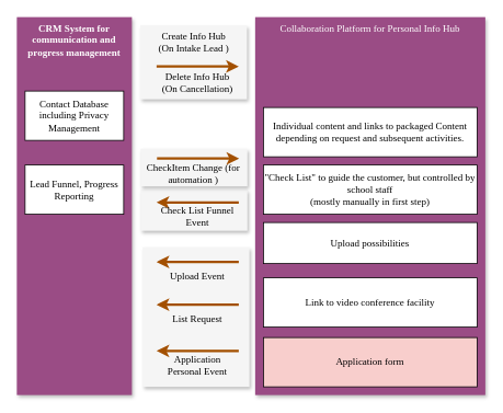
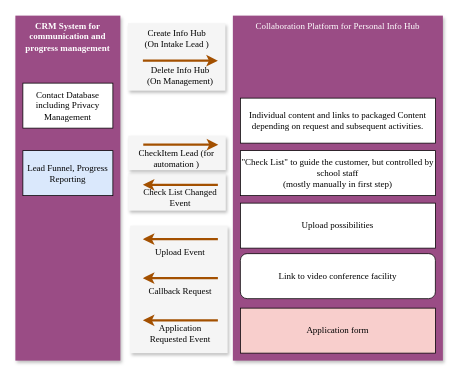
  <mxCell id="0" />
  <mxCell id="1" parent="0" />
  <mxCell id="2" value="" style="rounded=0;whiteSpace=wrap;html=1;shadow=1;fillColor=#f5f5f5;fontFamily=Comic Sans MS;fontColor=#333333;strokeColor=none;" parent="1" vertex="1"><mxGeometry x="173" y="300" width="130" height="170" as="geometry" /></mxCell>
  <mxCell id="3" value="" style="rounded=0;whiteSpace=wrap;html=1;shadow=1;fillColor=#f5f5f5;fontFamily=Comic Sans MS;fontColor=#333333;strokeColor=none;" parent="1" vertex="1"><mxGeometry x="170.5" y="230" width="130" height="50" as="geometry" /></mxCell>
  <mxCell id="4" value="" style="rounded=0;whiteSpace=wrap;html=1;shadow=1;fillColor=#f5f5f5;fontFamily=Comic Sans MS;fontColor=#333333;strokeColor=none;" parent="1" vertex="1"><mxGeometry x="170" y="30" width="130" height="90" as="geometry" /></mxCell>
  <mxCell id="5" value="CRM System for communication and progress management" style="rounded=0;whiteSpace=wrap;html=1;horizontal=1;verticalAlign=top;shadow=1;fillColor=#9a4c85;fontColor=#FFFFFF;fontStyle=1;strokeColor=none;fontFamily=Comic Sans MS;" parent="1" vertex="1"><mxGeometry x="20" y="20" width="140" height="460" as="geometry" /></mxCell>
  <mxCell id="6" value="Collaboration Platform for Personal Info Hub" style="rounded=0;whiteSpace=wrap;html=1;verticalAlign=top;shadow=1;fontColor=#FFFFFF;fillColor=#9a4c85;strokeColor=none;fontFamily=Comic Sans MS;" parent="1" vertex="1"><mxGeometry x="310" y="20" width="280" height="460" as="geometry" /></mxCell>
  <mxCell id="7" value="Individual content and links to packaged Content depending on request and subsequent activities." style="rounded=0;whiteSpace=wrap;html=1;fontFamily=Comic Sans MS;comic=0;" parent="1" vertex="1"><mxGeometry x="320" y="130" width="260" height="60" as="geometry" /></mxCell>
  <mxCell id="8" value="Application form" style="rounded=0;whiteSpace=wrap;html=1;fontFamily=Comic Sans MS;fillColor=#f8cecc;" parent="1" vertex="1"><mxGeometry x="320" y="410" width="260" height="60" as="geometry" /></mxCell>
  <mxCell id="9" value="&quot;Check List&quot; to guide the customer, but controlled by school staff &lt;br&gt;(mostly manually in first step)" style="rounded=0;whiteSpace=wrap;html=1;fontFamily=Comic Sans MS;" parent="1" vertex="1"><mxGeometry x="320" y="200" width="260" height="60" as="geometry" /></mxCell>
  <mxCell id="10" value="Contact Database including Privacy Management" style="rounded=0;whiteSpace=wrap;html=1;fontFamily=Comic Sans MS;" parent="1" vertex="1"><mxGeometry x="30" y="110" width="120" height="60" as="geometry" /></mxCell>
- <mxCell id="11" value="Lead Funnel, Progress Reporting" style="rounded=0;whiteSpace=wrap;html=1;fontFamily=Comic Sans MS;" parent="1" vertex="1"><mxGeometry x="30" y="200" width="120" height="60" as="geometry" /></mxCell>
- <mxCell id="12" value="Upload possibilities" style="rounded=0;whiteSpace=wrap;html=1;fontFamily=Comic Sans MS;" parent="1" vertex="1"><mxGeometry x="320" y="270" width="260" height="50" as="geometry" /></mxCell>
- <mxCell id="13" value="Link to video conference facility" style="rounded=0;whiteSpace=wrap;html=1;fontFamily=Comic Sans MS;" parent="1" vertex="1"><mxGeometry x="320" y="337.34" width="260" height="60" as="geometry" /></mxCell>
+ <mxCell id="11" value="Lead Funnel, Progress Reporting" style="rounded=0;whiteSpace=wrap;html=1;fontFamily=Comic Sans MS;fillColor=#dae8fc;" parent="1" vertex="1"><mxGeometry x="30" y="200" width="120" height="60" as="geometry" /></mxCell>
+ <mxCell id="12" value="Upload possibilities" style="rounded=0;whiteSpace=wrap;html=1;fontFamily=Comic Sans MS;" parent="1" vertex="1"><mxGeometry x="320" y="270" width="260" height="60" as="geometry" /></mxCell>
+ <mxCell id="13" value="Link to video conference facility" style="whiteSpace=wrap;html=1;fontFamily=Comic Sans MS;rounded=1;" parent="1" vertex="1"><mxGeometry x="320" y="337.34" width="260" height="60" as="geometry" /></mxCell>
  <mxCell id="14" value="" style="endArrow=classic;html=1;strokeColor=#A35000;strokeWidth=3;fontFamily=Comic Sans MS;" parent="1" edge="1"><mxGeometry width="50" height="50" relative="1" as="geometry"><mxPoint x="190" y="80" as="sourcePoint" /><mxPoint x="290" y="80" as="targetPoint" /></mxGeometry></mxCell>
  <mxCell id="15" value="Create Info Hub&lt;br&gt;(On Intake Lead )" style="text;html=1;strokeColor=none;fillColor=none;align=center;verticalAlign=middle;whiteSpace=wrap;rounded=0;fontFamily=Comic Sans MS;" parent="1" vertex="1"><mxGeometry x="173" y="40" width="125" height="20" as="geometry" /></mxCell>
  <mxCell id="16" value="" style="endArrow=classic;html=1;strokeColor=#A35000;strokeWidth=3;fontFamily=Comic Sans MS;" parent="1" edge="1"><mxGeometry width="50" height="50" relative="1" as="geometry"><mxPoint x="290" y="245.66" as="sourcePoint" /><mxPoint x="190" y="245.66" as="targetPoint" /></mxGeometry></mxCell>
- <mxCell id="17" value="Check List Funnel Event" style="text;html=1;strokeColor=none;fillColor=none;align=center;verticalAlign=middle;whiteSpace=wrap;rounded=0;fontFamily=Comic Sans MS;" parent="1" vertex="1"><mxGeometry x="190" y="252" width="100" height="20" as="geometry" /></mxCell>
+ <mxCell id="17" value="Check List Changed Event" style="text;html=1;strokeColor=none;fillColor=none;align=center;verticalAlign=middle;whiteSpace=wrap;rounded=0;fontFamily=Comic Sans MS;" parent="1" vertex="1"><mxGeometry x="190" y="252" width="100" height="20" as="geometry" /></mxCell>
  <mxCell id="18" value="" style="endArrow=classic;html=1;strokeColor=#A35000;strokeWidth=3;fontFamily=Comic Sans MS;" parent="1" edge="1"><mxGeometry width="50" height="50" relative="1" as="geometry"><mxPoint x="290" y="318" as="sourcePoint" /><mxPoint x="190" y="318" as="targetPoint" /></mxGeometry></mxCell>
  <mxCell id="19" value="Upload Event" style="text;html=1;strokeColor=none;fillColor=none;align=center;verticalAlign=middle;whiteSpace=wrap;rounded=0;fontFamily=Comic Sans MS;" parent="1" vertex="1"><mxGeometry x="190" y="325.34" width="100" height="20" as="geometry" /></mxCell>
  <mxCell id="20" value="" style="endArrow=classic;html=1;strokeColor=#A35000;strokeWidth=3;fontFamily=Comic Sans MS;" parent="1" edge="1"><mxGeometry width="50" height="50" relative="1" as="geometry"><mxPoint x="290" y="370" as="sourcePoint" /><mxPoint x="190" y="370" as="targetPoint" /></mxGeometry></mxCell>
- <mxCell id="21" value="List Request" style="text;html=1;strokeColor=none;fillColor=none;align=center;verticalAlign=middle;whiteSpace=wrap;rounded=0;fontFamily=Comic Sans MS;" parent="1" vertex="1"><mxGeometry x="190" y="377.34" width="100" height="20" as="geometry" /></mxCell>
+ <mxCell id="21" value="Callback Request" style="text;html=1;strokeColor=none;fillColor=none;align=center;verticalAlign=middle;whiteSpace=wrap;rounded=0;fontFamily=Comic Sans MS;" parent="1" vertex="1"><mxGeometry x="190" y="377.34" width="100" height="20" as="geometry" /></mxCell>
  <mxCell id="22" value="" style="endArrow=classic;html=1;strokeColor=#A35000;strokeWidth=3;fontFamily=Comic Sans MS;" parent="1" edge="1"><mxGeometry width="50" height="50" relative="1" as="geometry"><mxPoint x="290" y="426.33" as="sourcePoint" /><mxPoint x="190" y="426.33" as="targetPoint" /></mxGeometry></mxCell>
- <mxCell id="23" value="Application Personal Event" style="text;html=1;strokeColor=none;fillColor=none;align=center;verticalAlign=middle;whiteSpace=wrap;rounded=0;fontFamily=Comic Sans MS;" parent="1" vertex="1"><mxGeometry x="190" y="433.67" width="100" height="20" as="geometry" /></mxCell>
- <mxCell id="24" value="Delete Info Hub&lt;br&gt;(On Cancellation)" style="text;html=1;strokeColor=none;fillColor=none;align=center;verticalAlign=middle;whiteSpace=wrap;rounded=0;fontFamily=Comic Sans MS;" parent="1" vertex="1"><mxGeometry x="190" y="90" width="100" height="20" as="geometry" /></mxCell>
+ <mxCell id="23" value="Application Requested Event" style="text;html=1;strokeColor=none;fillColor=none;align=center;verticalAlign=middle;whiteSpace=wrap;rounded=0;fontFamily=Comic Sans MS;" parent="1" vertex="1"><mxGeometry x="190" y="433.67" width="100" height="20" as="geometry" /></mxCell>
+ <mxCell id="24" value="Delete Info Hub&lt;br&gt;(On Management)" style="text;html=1;strokeColor=none;fillColor=none;align=center;verticalAlign=middle;whiteSpace=wrap;rounded=0;fontFamily=Comic Sans MS;" parent="1" vertex="1"><mxGeometry x="190" y="90" width="100" height="20" as="geometry" /></mxCell>
  <mxCell id="25" value="" style="rounded=0;whiteSpace=wrap;html=1;shadow=1;fillColor=#f5f5f5;fontFamily=Comic Sans MS;fontColor=#333333;strokeColor=none;" vertex="1" parent="1"><mxGeometry x="170.5" y="180" width="130" height="46" as="geometry" /></mxCell>
  <mxCell id="26" value="" style="endArrow=classic;html=1;strokeColor=#A35000;strokeWidth=3;fontFamily=Comic Sans MS;" edge="1" parent="1"><mxGeometry width="50" height="50" relative="1" as="geometry"><mxPoint x="190.5" y="192" as="sourcePoint" /><mxPoint x="290.5" y="192" as="targetPoint" /></mxGeometry></mxCell>
- <mxCell id="27" value="CheckItem Change (for automation )" style="text;html=1;strokeColor=none;fillColor=none;align=center;verticalAlign=middle;whiteSpace=wrap;rounded=0;fontFamily=Comic Sans MS;" vertex="1" parent="1"><mxGeometry x="170" y="200" width="130" height="20" as="geometry" /></mxCell>
+ <mxCell id="27" value="CheckItem Lead (for automation )" style="text;html=1;strokeColor=none;fillColor=none;align=center;verticalAlign=middle;whiteSpace=wrap;rounded=0;fontFamily=Comic Sans MS;" vertex="1" parent="1"><mxGeometry x="170" y="200" width="130" height="20" as="geometry" /></mxCell>
